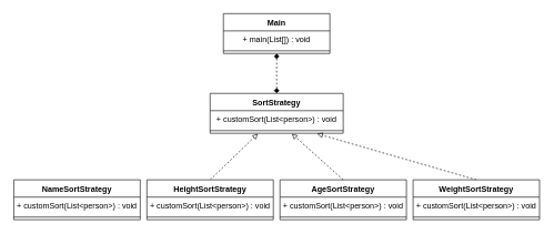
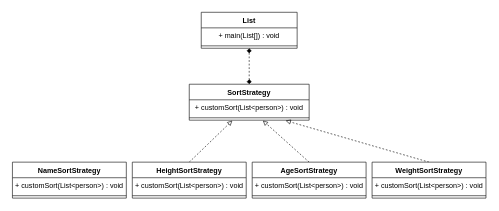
  <mxCell id="0" />
  <mxCell id="1" parent="0" />
  <mxCell id="2" style="rounded=0;orthogonalLoop=1;jettySize=auto;html=1;exitX=0.5;exitY=1;exitDx=0;exitDy=0;entryX=0.5;entryY=0;entryDx=0;entryDy=0;dashed=1;endArrow=diamond;endFill=1;startArrow=diamond;startFill=1;" edge="1" parent="1" source="3" target="6"><mxGeometry relative="1" as="geometry" /></mxCell>
- <mxCell id="3" value="Main" style="swimlane;fontStyle=1;align=center;verticalAlign=top;childLayout=stackLayout;horizontal=1;startSize=26;horizontalStack=0;resizeParent=1;resizeParentMax=0;resizeLast=0;collapsible=1;marginBottom=0;" vertex="1" parent="1"><mxGeometry x="335" y="20" width="160" height="60" as="geometry" /></mxCell>
+ <mxCell id="3" value="List" style="swimlane;fontStyle=1;align=center;verticalAlign=top;childLayout=stackLayout;horizontal=1;startSize=26;horizontalStack=0;resizeParent=1;resizeParentMax=0;resizeLast=0;collapsible=1;marginBottom=0;" vertex="1" parent="1"><mxGeometry x="335" y="20" width="160" height="60" as="geometry" /></mxCell>
  <mxCell id="4" value="+ main(List[]) : void" style="text;strokeColor=none;fillColor=none;align=center;verticalAlign=top;spacingLeft=4;spacingRight=4;overflow=hidden;rotatable=0;points=[[0,0.5],[1,0.5]];portConstraint=eastwest;" vertex="1" parent="3"><mxGeometry y="26" width="160" height="26" as="geometry" /></mxCell>
  <mxCell id="5" value="" style="line;strokeWidth=1;fillColor=none;align=center;verticalAlign=middle;spacingTop=-1;spacingLeft=3;spacingRight=3;rotatable=0;labelPosition=right;points=[];portConstraint=eastwest;" vertex="1" parent="3"><mxGeometry y="52" width="160" height="8" as="geometry" /></mxCell>
  <mxCell id="6" value="SortStrategy&#10;" style="swimlane;fontStyle=1;align=center;verticalAlign=top;childLayout=stackLayout;horizontal=1;startSize=26;horizontalStack=0;resizeParent=1;resizeParentMax=0;resizeLast=0;collapsible=1;marginBottom=0;" vertex="1" parent="1"><mxGeometry x="315" y="140" width="200" height="60" as="geometry" /></mxCell>
  <mxCell id="7" value="+ customSort(List&lt;person&gt;) : void" style="text;strokeColor=none;fillColor=none;align=center;verticalAlign=top;spacingLeft=4;spacingRight=4;overflow=hidden;rotatable=0;points=[[0,0.5],[1,0.5]];portConstraint=eastwest;" vertex="1" parent="6"><mxGeometry y="26" width="200" height="26" as="geometry" /></mxCell>
  <mxCell id="8" value="" style="line;strokeWidth=1;fillColor=none;align=center;verticalAlign=middle;spacingTop=-1;spacingLeft=3;spacingRight=3;rotatable=0;labelPosition=right;points=[];portConstraint=eastwest;" vertex="1" parent="6"><mxGeometry y="52" width="200" height="8" as="geometry" /></mxCell>
  <mxCell id="9" value="NameSortStrategy&#10;" style="swimlane;fontStyle=1;align=center;verticalAlign=top;childLayout=stackLayout;horizontal=1;startSize=26;horizontalStack=0;resizeParent=1;resizeParentMax=0;resizeLast=0;collapsible=1;marginBottom=0;" vertex="1" parent="1"><mxGeometry x="20" y="270" width="190" height="60" as="geometry" /></mxCell>
  <mxCell id="10" value="+ customSort(List&lt;person&gt;) : void" style="text;strokeColor=none;fillColor=none;align=center;verticalAlign=top;spacingLeft=4;spacingRight=4;overflow=hidden;rotatable=0;points=[[0,0.5],[1,0.5]];portConstraint=eastwest;" vertex="1" parent="9"><mxGeometry y="26" width="190" height="26" as="geometry" /></mxCell>
  <mxCell id="11" value="" style="line;strokeWidth=1;fillColor=none;align=center;verticalAlign=middle;spacingTop=-1;spacingLeft=3;spacingRight=3;rotatable=0;labelPosition=right;points=[];portConstraint=eastwest;" vertex="1" parent="9"><mxGeometry y="52" width="190" height="8" as="geometry" /></mxCell>
  <mxCell id="12" style="edgeStyle=none;rounded=0;orthogonalLoop=1;jettySize=auto;html=1;exitX=0.5;exitY=0;exitDx=0;exitDy=0;entryX=0.359;entryY=1.086;entryDx=0;entryDy=0;entryPerimeter=0;dashed=1;startArrow=none;startFill=0;endArrow=block;endFill=0;" edge="1" parent="1" source="13" target="8"><mxGeometry relative="1" as="geometry" /></mxCell>
  <mxCell id="13" value="HeightSortStrategy&#10;" style="swimlane;fontStyle=1;align=center;verticalAlign=top;childLayout=stackLayout;horizontal=1;startSize=26;horizontalStack=0;resizeParent=1;resizeParentMax=0;resizeLast=0;collapsible=1;marginBottom=0;" vertex="1" parent="1"><mxGeometry x="220" y="270" width="190" height="60" as="geometry" /></mxCell>
  <mxCell id="14" value="+ customSort(List&lt;person&gt;) : void" style="text;strokeColor=none;fillColor=none;align=center;verticalAlign=top;spacingLeft=4;spacingRight=4;overflow=hidden;rotatable=0;points=[[0,0.5],[1,0.5]];portConstraint=eastwest;" vertex="1" parent="13"><mxGeometry y="26" width="190" height="26" as="geometry" /></mxCell>
  <mxCell id="15" value="" style="line;strokeWidth=1;fillColor=none;align=center;verticalAlign=middle;spacingTop=-1;spacingLeft=3;spacingRight=3;rotatable=0;labelPosition=right;points=[];portConstraint=eastwest;" vertex="1" parent="13"><mxGeometry y="52" width="190" height="8" as="geometry" /></mxCell>
  <mxCell id="16" style="edgeStyle=none;rounded=0;orthogonalLoop=1;jettySize=auto;html=1;exitX=0.5;exitY=0;exitDx=0;exitDy=0;entryX=0.614;entryY=1.086;entryDx=0;entryDy=0;entryPerimeter=0;dashed=1;startArrow=none;startFill=0;endArrow=block;endFill=0;" edge="1" parent="1" source="17" target="8"><mxGeometry relative="1" as="geometry" /></mxCell>
  <mxCell id="17" value="AgeSortStrategy&#10;" style="swimlane;fontStyle=1;align=center;verticalAlign=top;childLayout=stackLayout;horizontal=1;startSize=26;horizontalStack=0;resizeParent=1;resizeParentMax=0;resizeLast=0;collapsible=1;marginBottom=0;" vertex="1" parent="1"><mxGeometry x="420" y="270" width="190" height="60" as="geometry" /></mxCell>
  <mxCell id="18" value="+ customSort(List&lt;person&gt;) : void" style="text;strokeColor=none;fillColor=none;align=center;verticalAlign=top;spacingLeft=4;spacingRight=4;overflow=hidden;rotatable=0;points=[[0,0.5],[1,0.5]];portConstraint=eastwest;" vertex="1" parent="17"><mxGeometry y="26" width="190" height="26" as="geometry" /></mxCell>
  <mxCell id="19" value="" style="line;strokeWidth=1;fillColor=none;align=center;verticalAlign=middle;spacingTop=-1;spacingLeft=3;spacingRight=3;rotatable=0;labelPosition=right;points=[];portConstraint=eastwest;" vertex="1" parent="17"><mxGeometry y="52" width="190" height="8" as="geometry" /></mxCell>
  <mxCell id="20" style="edgeStyle=none;rounded=0;orthogonalLoop=1;jettySize=auto;html=1;exitX=0.5;exitY=0;exitDx=0;exitDy=0;entryX=0.804;entryY=1.086;entryDx=0;entryDy=0;entryPerimeter=0;dashed=1;startArrow=none;startFill=0;endArrow=block;endFill=0;" edge="1" parent="1" source="21" target="8"><mxGeometry relative="1" as="geometry" /></mxCell>
  <mxCell id="21" value="WeightSortStrategy&#10;" style="swimlane;fontStyle=1;align=center;verticalAlign=top;childLayout=stackLayout;horizontal=1;startSize=26;horizontalStack=0;resizeParent=1;resizeParentMax=0;resizeLast=0;collapsible=1;marginBottom=0;" vertex="1" parent="1"><mxGeometry x="620" y="270" width="190" height="60" as="geometry" /></mxCell>
  <mxCell id="22" value="+ customSort(List&lt;person&gt;) : void" style="text;strokeColor=none;fillColor=none;align=center;verticalAlign=top;spacingLeft=4;spacingRight=4;overflow=hidden;rotatable=0;points=[[0,0.5],[1,0.5]];portConstraint=eastwest;" vertex="1" parent="21"><mxGeometry y="26" width="190" height="26" as="geometry" /></mxCell>
  <mxCell id="23" value="" style="line;strokeWidth=1;fillColor=none;align=center;verticalAlign=middle;spacingTop=-1;spacingLeft=3;spacingRight=3;rotatable=0;labelPosition=right;points=[];portConstraint=eastwest;" vertex="1" parent="21"><mxGeometry y="52" width="190" height="8" as="geometry" /></mxCell>
